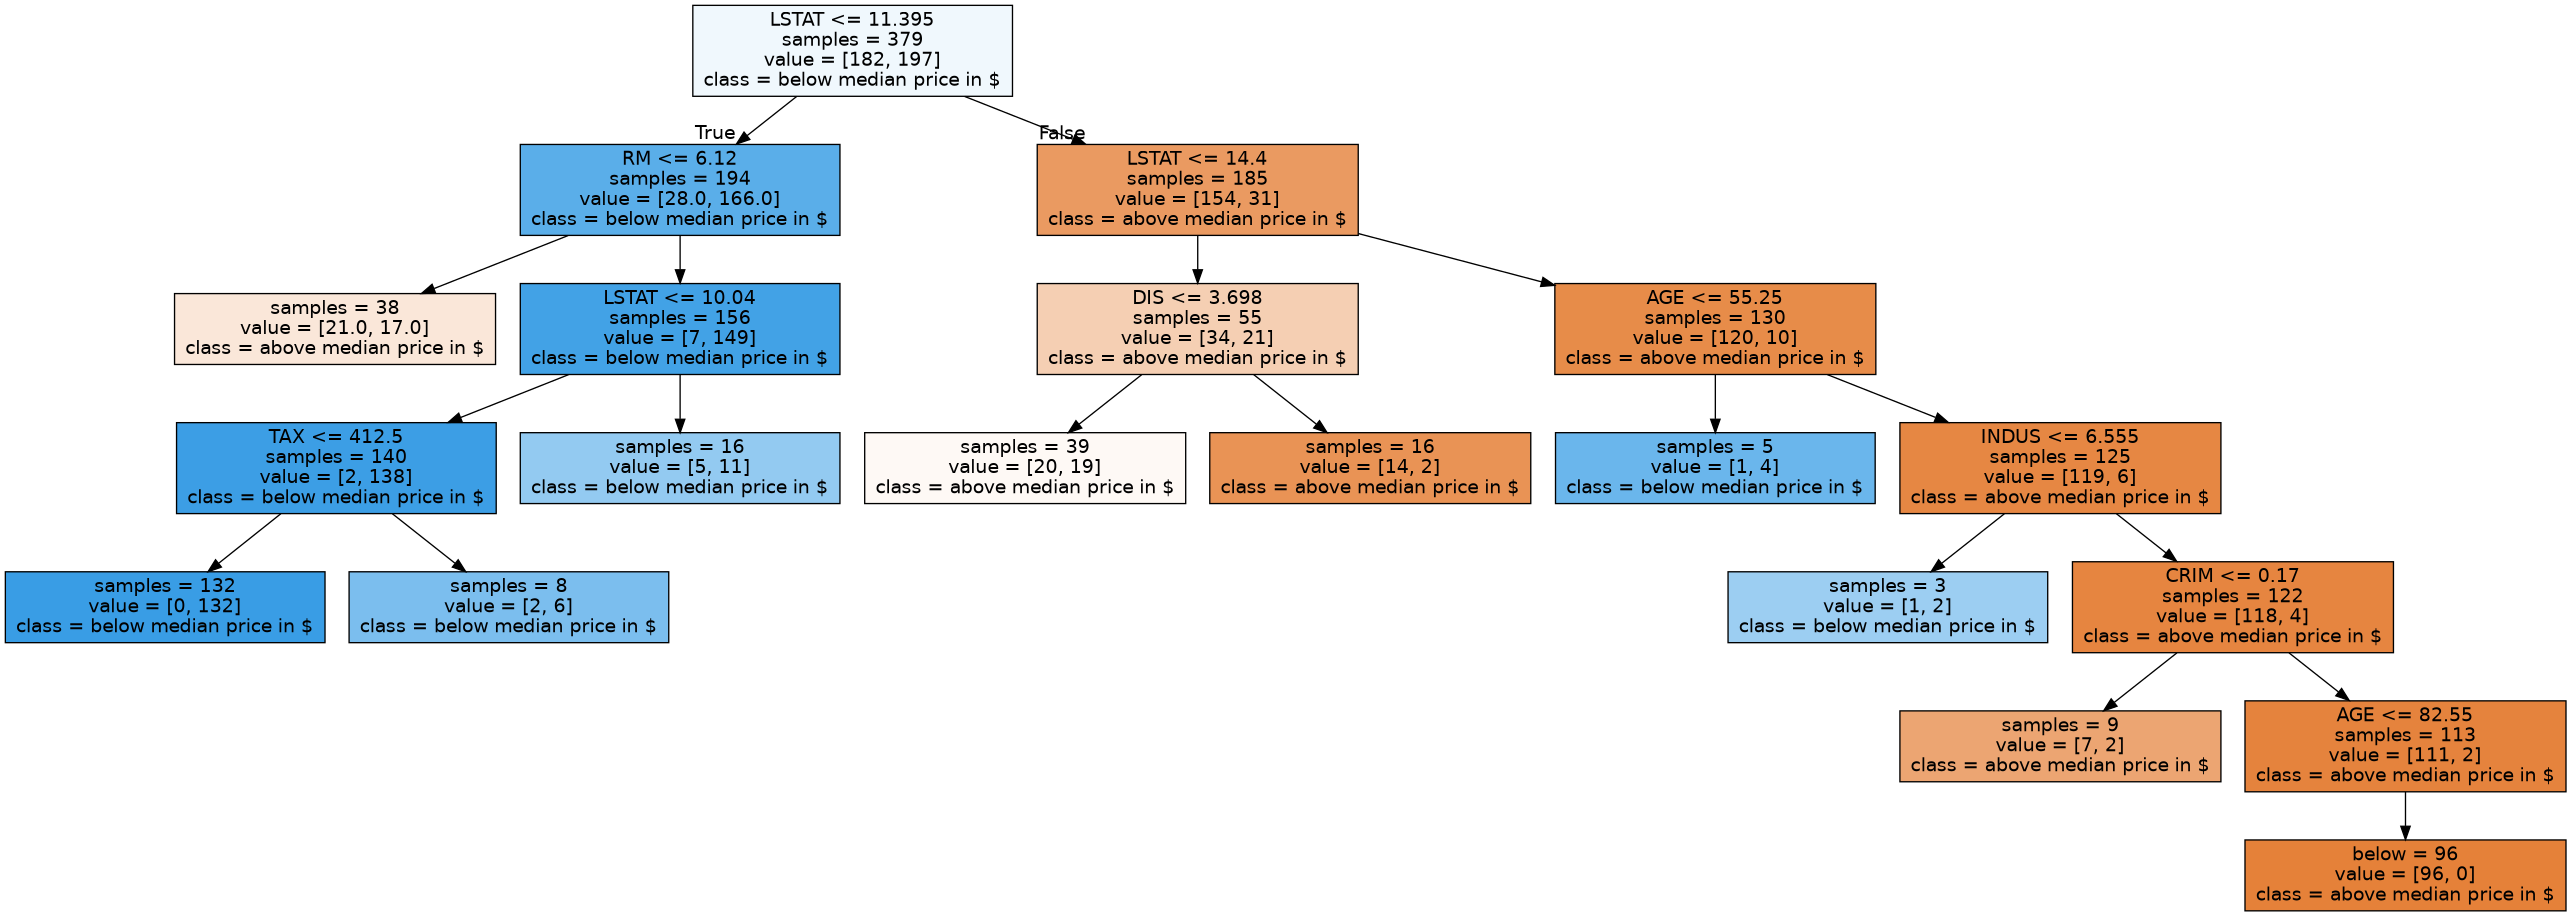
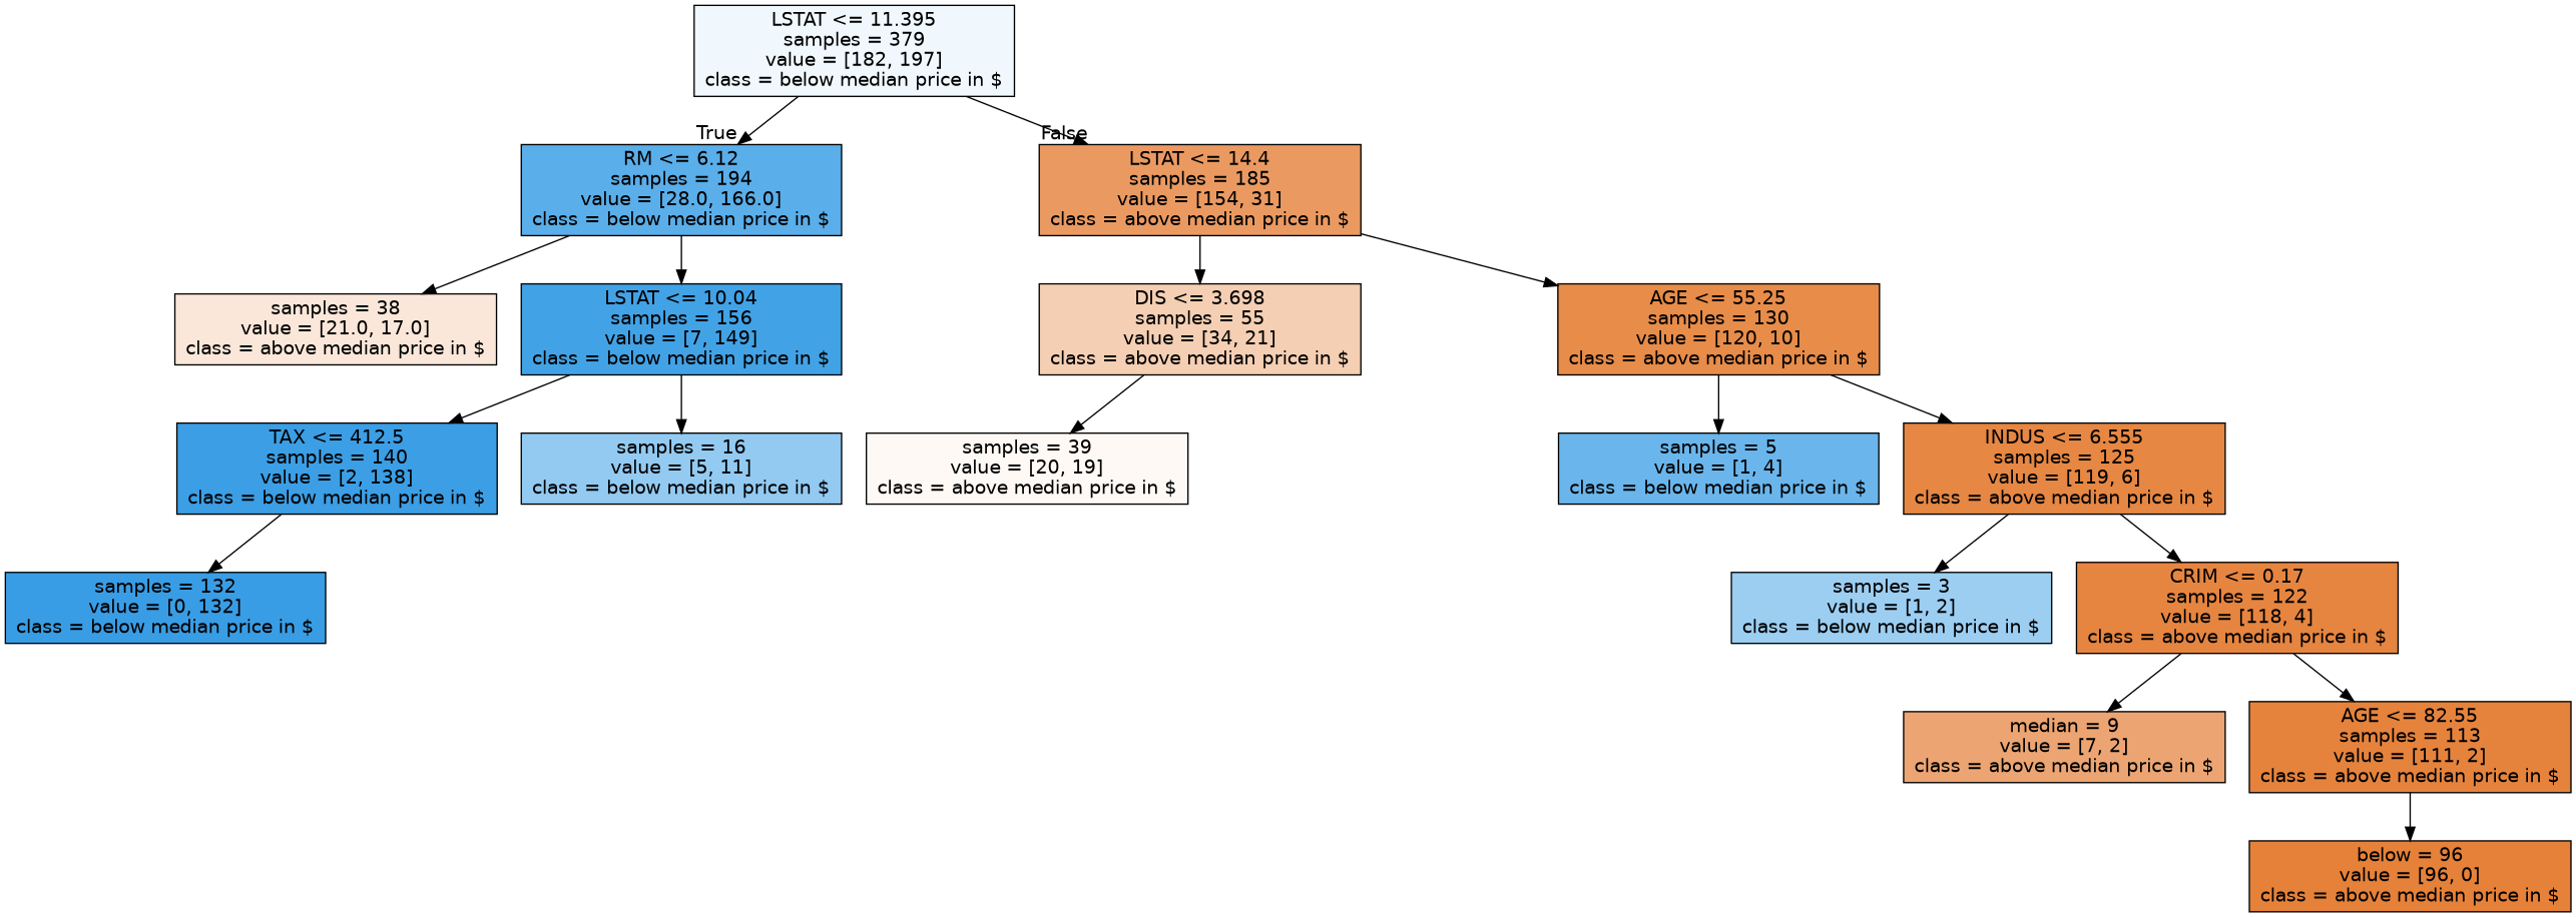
  digraph {
    node [color=black fontname=helvetica shape=box style=filled]
    edge [fontname=helvetica]
    n1 [fillcolor="#f0f8fd" label="LSTAT <= 11.395\nsamples = 379\nvalue = [182, 197]\nclass = below median price in $"]
    n2 [fillcolor="#5aaee9" label="RM <= 6.12\nsamples = 194\nvalue = [28.0, 166.0]\nclass = below median price in $"]
    n3 [fillcolor="#ea9a61" label="LSTAT <= 14.4\nsamples = 185\nvalue = [154, 31]\nclass = above median price in $"]
    n4 [fillcolor="#fae7d9" label="samples = 38\nvalue = [21.0, 17.0]\nclass = above median price in $"]
    n5 [fillcolor="#42a2e6" label="LSTAT <= 10.04\nsamples = 156\nvalue = [7, 149]\nclass = below median price in $"]
    n6 [fillcolor="#f5cfb3" label="DIS <= 3.698\nsamples = 55\nvalue = [34, 21]\nclass = above median price in $"]
    n7 [fillcolor="#e78c49" label="AGE <= 55.25\nsamples = 130\nvalue = [120, 10]\nclass = above median price in $"]
    n8 [fillcolor="#3c9ee5" label="TAX <= 412.5\nsamples = 140\nvalue = [2, 138]\nclass = below median price in $"]
    n9 [fillcolor="#93caf1" label="samples = 16\nvalue = [5, 11]\nclass = below median price in $"]
    n10 [fillcolor="#399de5" label="samples = 132\nvalue = [0, 132]\nclass = below median price in $"]
-   n11 [fillcolor="#7bbeee" label="samples = 8\nvalue = [2, 6]\nclass = below median price in $"]
    n12 [fillcolor="#fef9f5" label="samples = 39\nvalue = [20, 19]\nclass = above median price in $"]
-   n13 [fillcolor="#e99355" label="samples = 16\nvalue = [14, 2]\nclass = above median price in $"]
    n14 [fillcolor="#6ab6ec" label="samples = 5\nvalue = [1, 4]\nclass = below median price in $"]
    n15 [fillcolor="#e68743" label="INDUS <= 6.555\nsamples = 125\nvalue = [119, 6]\nclass = above median price in $"]
    n16 [fillcolor="#9ccef2" label="samples = 3\nvalue = [1, 2]\nclass = below median price in $"]
    n17 [fillcolor="#e68540" label="CRIM <= 0.17\nsamples = 122\nvalue = [118, 4]\nclass = above median price in $"]
-   n18 [fillcolor="#eca572" label="samples = 9\nvalue = [7, 2]\nclass = above median price in $"]
+   n18 [fillcolor="#eca572" label="median = 9\nvalue = [7, 2]\nclass = above median price in $"]
    n19 [fillcolor="#e5833d" label="AGE <= 82.55\nsamples = 113\nvalue = [111, 2]\nclass = above median price in $"]
    n20 [fillcolor="#e58139" label="below = 96\nvalue = [96, 0]\nclass = above median price in $"]
    n1 -> n2 [headlabel=True labelangle=45 labeldistance=2.5]
    n1 -> n3 [headlabel=False labelangle=-45 labeldistance=2.5]
    n2 -> n4
    n2 -> n5
    n3 -> n6
    n3 -> n7
    n5 -> n8
    n5 -> n9
    n6 -> n12
-   n6 -> n13
    n7 -> n14
    n7 -> n15
    n8 -> n10
-   n8 -> n11
    n15 -> n16
    n15 -> n17
    n17 -> n18
    n17 -> n19
    n19 -> n20
  }
